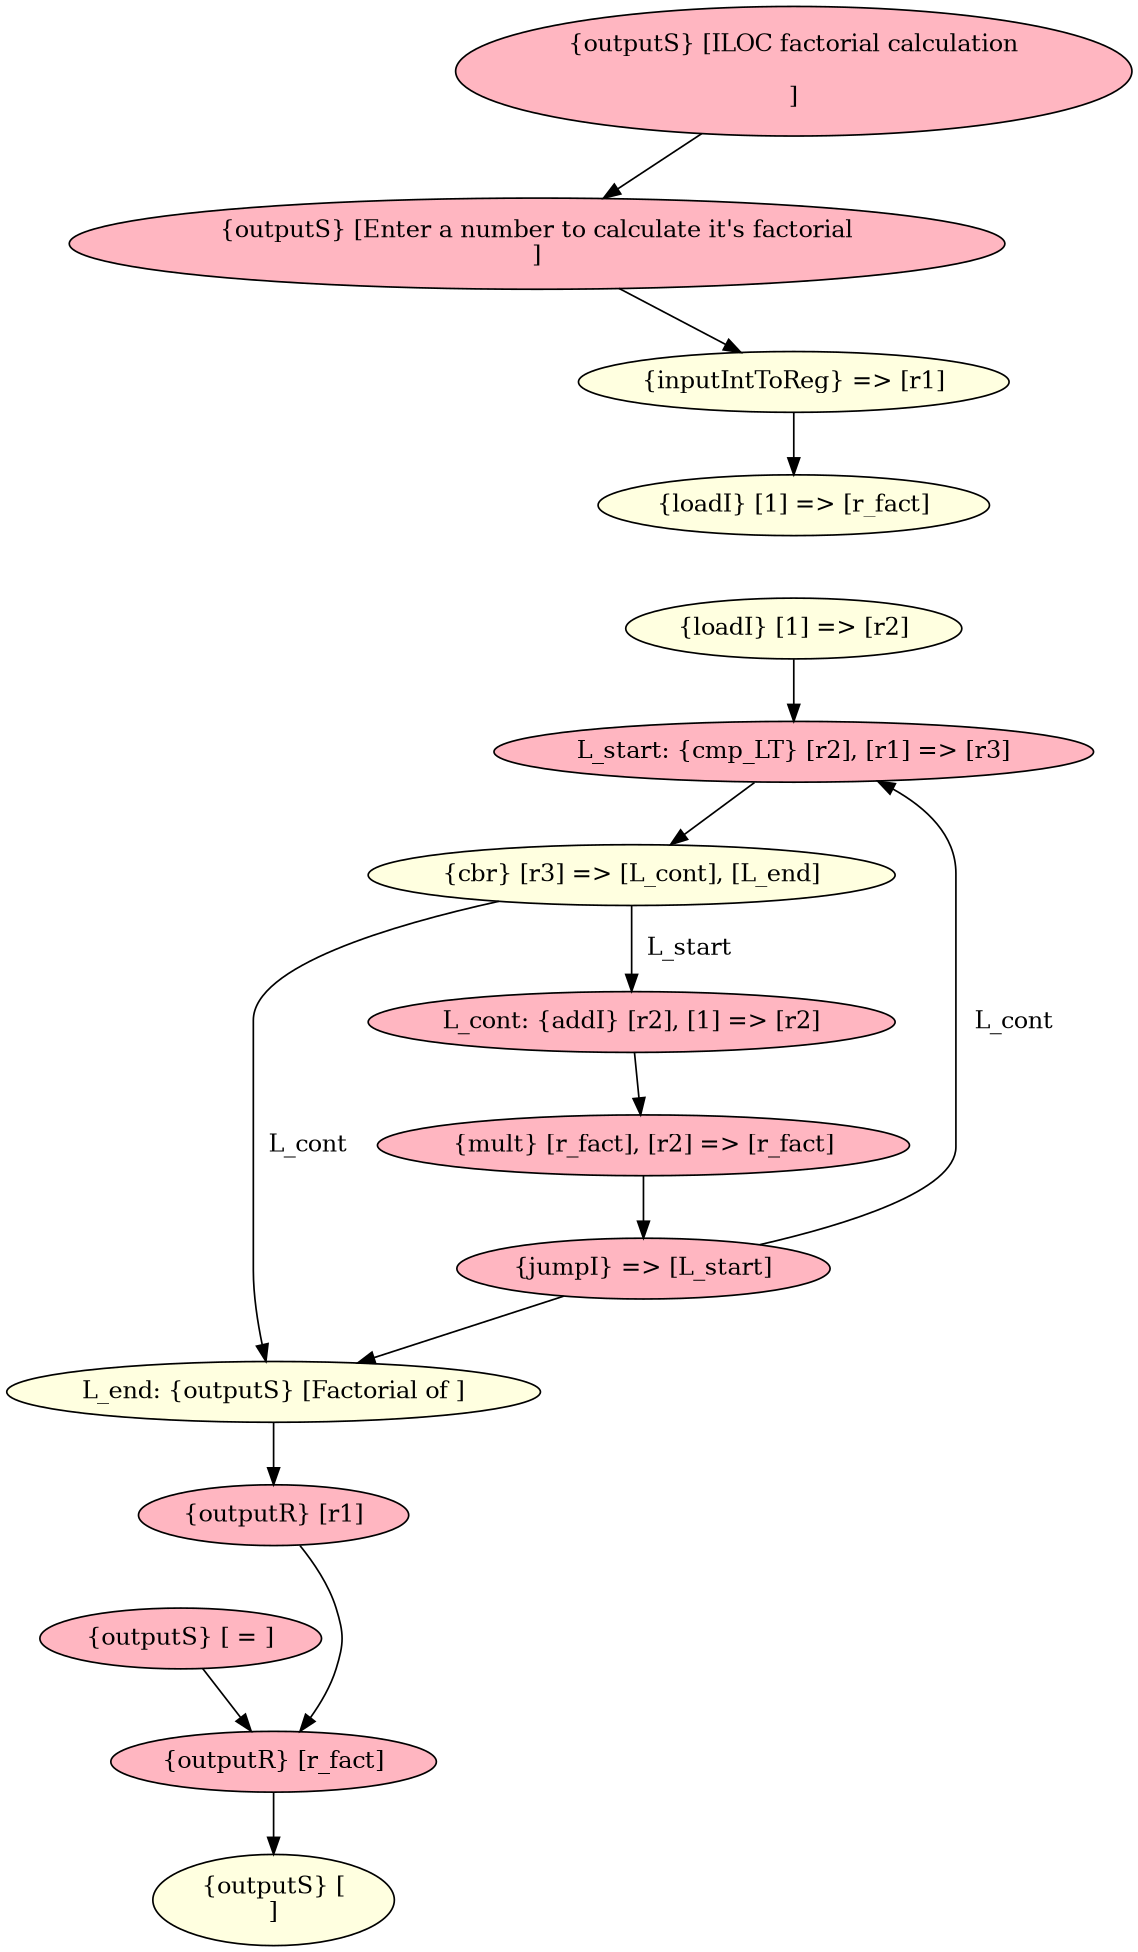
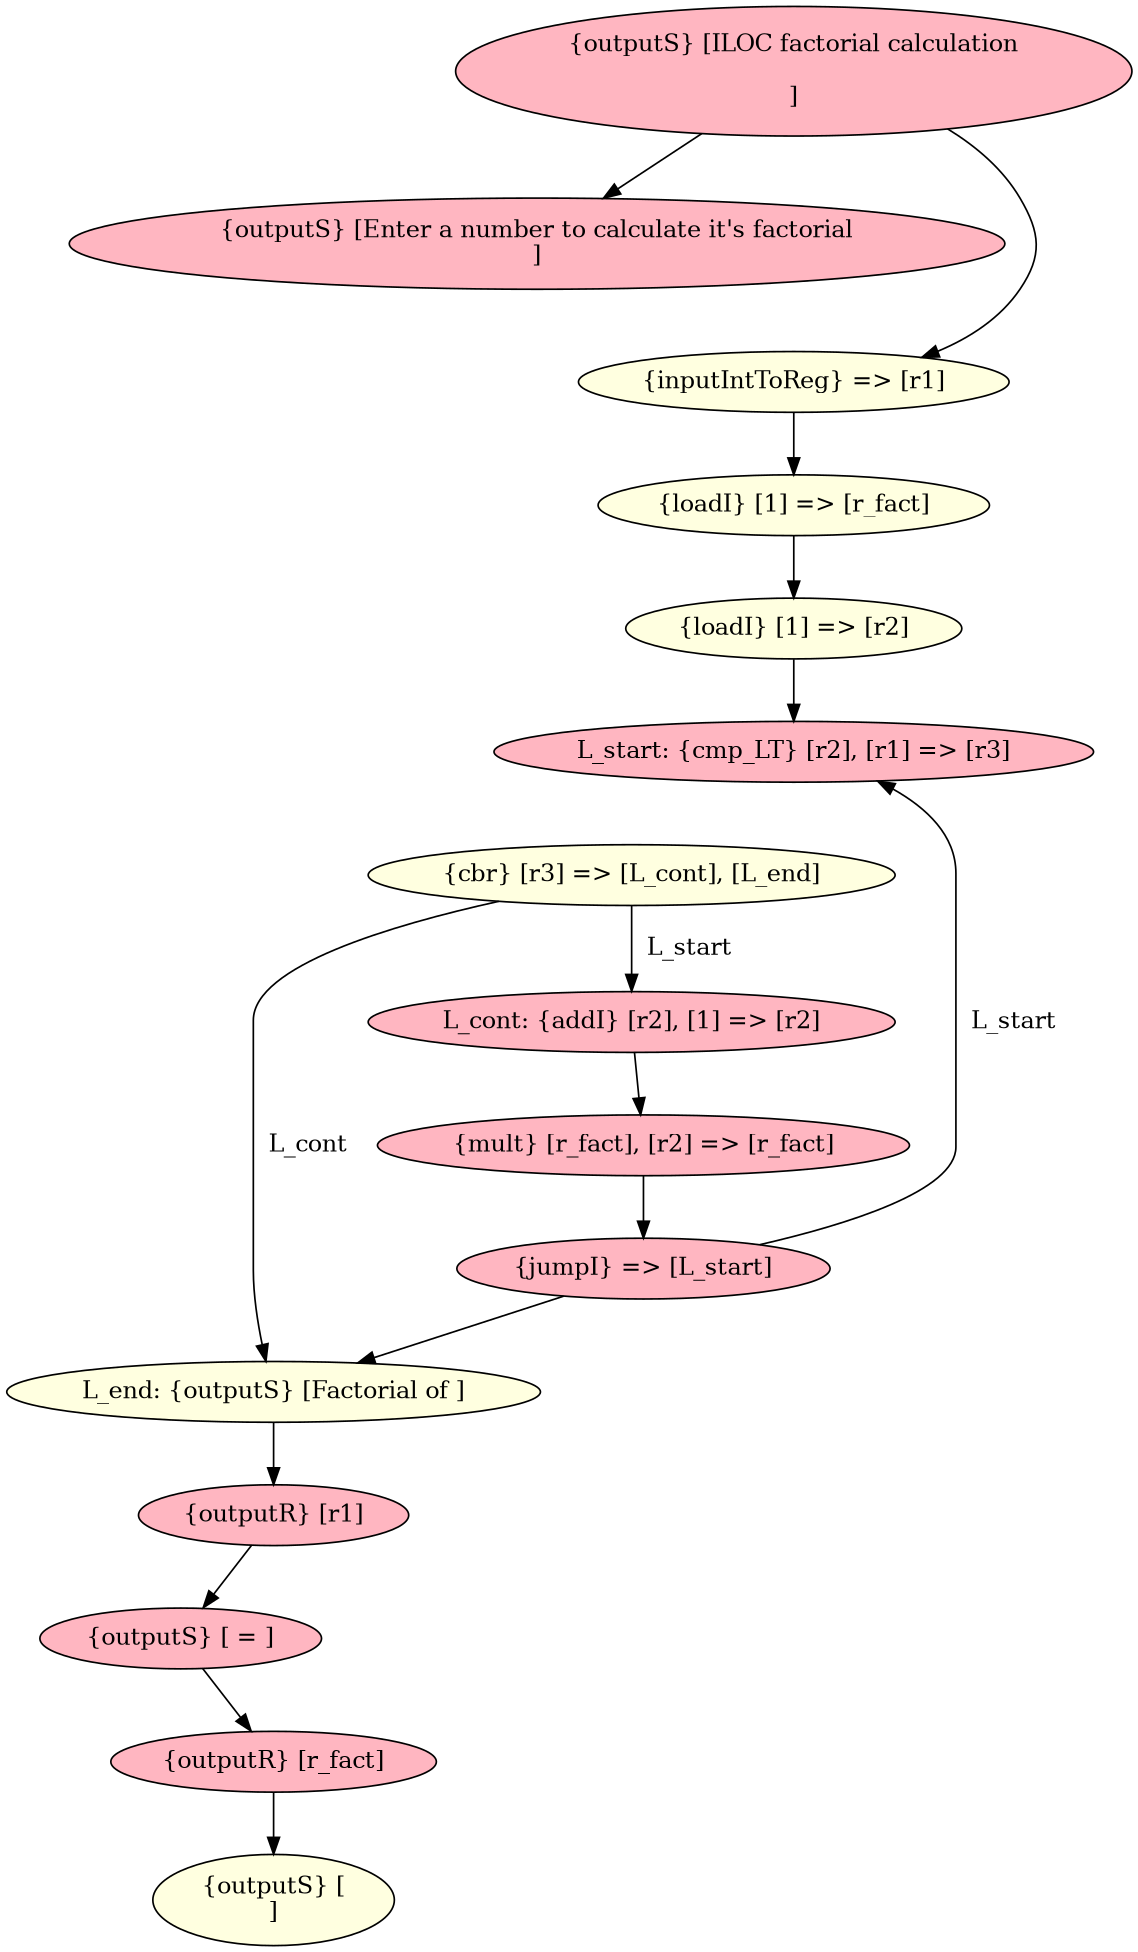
  digraph {
    node [fillcolor=lightpink style=filled]
    n1 [label="\{outputS\} \[ILOC factorial calculation\n\n\]"]
    n2 [label="\{outputS\} \[Enter a number to calculate it's factorial\n\]"]
    n3 [fillcolor=lightyellow label="\{inputIntToReg\} =\> \[r1\]"]
    n4 [fillcolor=lightyellow label="\{loadI\} \[1\] =\> \[r_fact\]"]
    n5 [fillcolor=lightyellow label="\{loadI\} \[1\] =\> \[r2\]"]
    n6 [label="L_start: \{cmp_LT\} \[r2\], \[r1\] =\> \[r3\]"]
    n7 [fillcolor=lightyellow label="\{cbr\} \[r3\] =\> \[L_cont\], \[L_end\]"]
    n8 [label="L_cont: \{addI\} \[r2\], \[1\] =\> \[r2\]"]
    n9 [fillcolor=lightyellow label="L_end: \{outputS\} \[Factorial of \]"]
    n10 [label="\{mult\} \[r_fact\], \[r2\] =\> \[r_fact\]"]
    n11 [label="\{outputR\} \[r1\]"]
    n12 [label="\{jumpI\} =\> \[L_start\]"]
    n13 [label="\{outputS\} \[ = \]"]
    n14 [label="\{outputR\} \[r_fact\]"]
    n15 [fillcolor=lightyellow label="\{outputS\} \[\n\]"]
    n1 -> n2
-   n2 -> n3
+   n1 -> n3
    n3 -> n4
+   n4 -> n5
    n5 -> n6
-   n6 -> n7
    n7 -> n8 [label="  L_start"]
    n7 -> n9 [label="  L_cont"]
    n8 -> n10
    n9 -> n11
    n10 -> n12
-   n11 -> n14
-   n12 -> n6 [label="  L_cont"]
+   n11 -> n13
+   n12 -> n6 [label="  L_start"]
    n12 -> n9
    n13 -> n14
    n14 -> n15
  }
